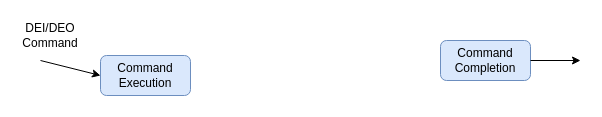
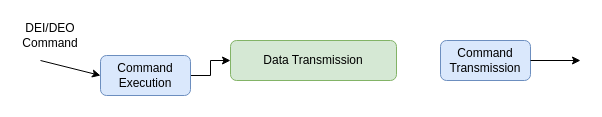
  <mxCell id="0" />
  <mxCell id="1" parent="0" />
+ <mxCell id="2" style="edgeStyle=orthogonalEdgeStyle;rounded=0;orthogonalLoop=1;jettySize=auto;html=1;" edge="1" parent="1" source="3" target="4"><mxGeometry relative="1" as="geometry" /></mxCell>
  <mxCell id="3" value="Command Execution" style="rounded=1;whiteSpace=wrap;html=1;fillColor=#dae8fc;strokeColor=#6c8ebf;" vertex="1" parent="1"><mxGeometry x="100" y="55" width="90" height="40" as="geometry" /></mxCell>
- <mxCell id="5" value="Command Completion" style="rounded=1;whiteSpace=wrap;html=1;fillColor=#dae8fc;strokeColor=#6c8ebf;" vertex="1" parent="1"><mxGeometry x="440" y="40" width="90" height="40" as="geometry" /></mxCell>
+ <mxCell id="4" value="Data Transmission" style="rounded=1;whiteSpace=wrap;html=1;fillColor=#d5e8d4;strokeColor=#82b366;" vertex="1" parent="1"><mxGeometry x="230" y="40" width="166" height="40" as="geometry" /></mxCell>
+ <mxCell id="5" value="Command Transmission" style="rounded=1;whiteSpace=wrap;html=1;fillColor=#dae8fc;strokeColor=#6c8ebf;" vertex="1" parent="1"><mxGeometry x="440" y="40" width="90" height="40" as="geometry" /></mxCell>
  <mxCell id="6" value="" style="endArrow=classic;html=1;rounded=0;entryX=0;entryY=0.5;entryDx=0;entryDy=0;" edge="1" parent="1" target="3"><mxGeometry width="50" height="50" relative="1" as="geometry"><mxPoint x="40" y="60" as="sourcePoint" /><mxPoint x="340" y="70" as="targetPoint" /></mxGeometry></mxCell>
  <mxCell id="7" value="" style="endArrow=classic;html=1;rounded=0;exitX=1;exitY=0.5;exitDx=0;exitDy=0;" edge="1" parent="1" source="5"><mxGeometry width="50" height="50" relative="1" as="geometry"><mxPoint x="290" y="120" as="sourcePoint" /><mxPoint x="580" y="60" as="targetPoint" /></mxGeometry></mxCell>
  <mxCell id="8" value="DEI/DEO Command" style="text;html=1;strokeColor=none;fillColor=none;align=center;verticalAlign=middle;whiteSpace=wrap;rounded=0;" vertex="1" parent="1"><mxGeometry x="20" y="20" width="60" height="30" as="geometry" /></mxCell>
